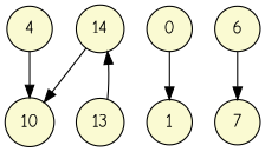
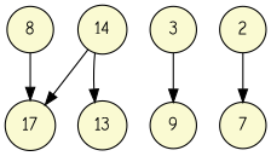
  digraph {
    fontname="Comic Neue"
    node [fillcolor=lightgoldenrodyellow fontname="Comic Neue" shape=circle style=filled]
    edge [fontname="Comic Neue"]
-   n1 [label=4]
-   n2 [label=10]
-   n3 [label=0]
-   n4 [label=1]
-   n5 [label=6]
+   n1 [label=8]
+   n2 [label=17]
+   n3 [label=3]
+   n4 [label=9]
+   n5 [label=2]
    n6 [label=7]
    n7 [label=14]
    n8 [label=13]
    n1 -> n2
    n3 -> n4
    n5 -> n6
    n7 -> n2
-   n8 -> n7
+   n7 -> n8
  }
